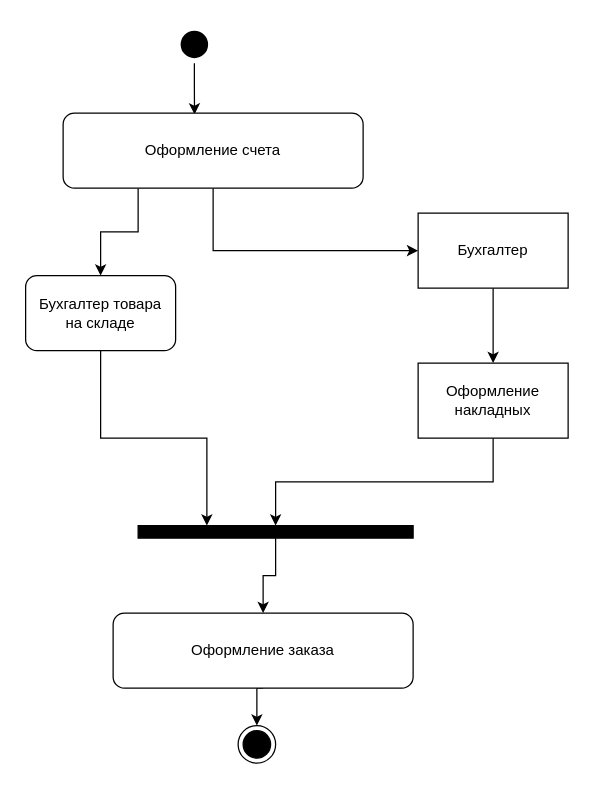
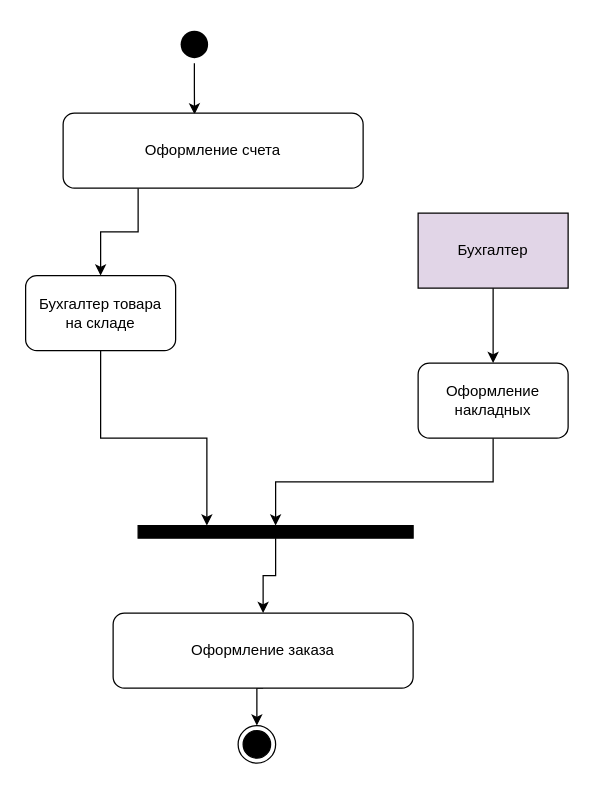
  <mxCell id="0" />
  <mxCell id="1" parent="0" />
  <mxCell id="2" style="edgeStyle=orthogonalEdgeStyle;rounded=0;orthogonalLoop=1;jettySize=auto;html=1;exitX=0.5;exitY=1;exitDx=0;exitDy=0;entryX=0.438;entryY=0.017;entryDx=0;entryDy=0;entryPerimeter=0;" edge="1" parent="1" source="3" target="8"><mxGeometry relative="1" as="geometry" /></mxCell>
  <mxCell id="3" value="" style="ellipse;html=1;shape=endState;fillColor=#000000;strokeColor=none;" vertex="1" parent="1"><mxGeometry x="140" y="20" width="30" height="30" as="geometry" /></mxCell>
  <mxCell id="4" value="" style="ellipse;html=1;shape=endState;fillColor=#000000;strokeColor=default;" vertex="1" parent="1"><mxGeometry x="190" y="580" width="30" height="30" as="geometry" /></mxCell>
- <mxCell id="5" style="edgeStyle=orthogonalEdgeStyle;rounded=0;orthogonalLoop=1;jettySize=auto;html=1;exitX=0.5;exitY=1;exitDx=0;exitDy=0;entryX=0;entryY=0.5;entryDx=0;entryDy=0;" edge="1" parent="1" source="8" target="10"><mxGeometry relative="1" as="geometry" /></mxCell>
  <mxCell id="6" style="edgeStyle=orthogonalEdgeStyle;rounded=0;orthogonalLoop=1;jettySize=auto;html=1;exitX=0.5;exitY=1;exitDx=0;exitDy=0;entryX=0.25;entryY=0;entryDx=0;entryDy=0;" edge="1" parent="1" source="17" target="14"><mxGeometry relative="1" as="geometry" /></mxCell>
  <mxCell id="7" style="edgeStyle=orthogonalEdgeStyle;rounded=0;orthogonalLoop=1;jettySize=auto;html=1;exitX=0.25;exitY=1;exitDx=0;exitDy=0;entryX=0.5;entryY=0;entryDx=0;entryDy=0;" edge="1" parent="1" source="8" target="17"><mxGeometry relative="1" as="geometry" /></mxCell>
  <mxCell id="8" value="Оформление счета" style="rounded=1;whiteSpace=wrap;html=1;strokeColor=default;" vertex="1" parent="1"><mxGeometry x="50" y="90" width="240" height="60" as="geometry" /></mxCell>
  <mxCell id="9" style="edgeStyle=orthogonalEdgeStyle;rounded=0;orthogonalLoop=1;jettySize=auto;html=1;exitX=0.5;exitY=1;exitDx=0;exitDy=0;entryX=0.5;entryY=0;entryDx=0;entryDy=0;" edge="1" parent="1" source="10" target="12"><mxGeometry relative="1" as="geometry" /></mxCell>
- <mxCell id="10" value="Бухгалтер" style="rounded=0;whiteSpace=wrap;html=1;strokeColor=default;" vertex="1" parent="1"><mxGeometry x="334" y="170" width="120" height="60" as="geometry" /></mxCell>
+ <mxCell id="10" value="Бухгалтер" style="rounded=0;whiteSpace=wrap;html=1;strokeColor=default;fillColor=#e1d5e7;" vertex="1" parent="1"><mxGeometry x="334" y="170" width="120" height="60" as="geometry" /></mxCell>
  <mxCell id="11" style="edgeStyle=orthogonalEdgeStyle;rounded=0;orthogonalLoop=1;jettySize=auto;html=1;exitX=0.5;exitY=1;exitDx=0;exitDy=0;" edge="1" parent="1" source="12" target="14"><mxGeometry relative="1" as="geometry" /></mxCell>
- <mxCell id="12" value="Оформление накладных" style="whiteSpace=wrap;html=1;strokeColor=default;rounded=0;" vertex="1" parent="1"><mxGeometry x="334" y="290" width="120" height="60" as="geometry" /></mxCell>
+ <mxCell id="12" value="Оформление накладных" style="rounded=1;whiteSpace=wrap;html=1;strokeColor=default;" vertex="1" parent="1"><mxGeometry x="334" y="290" width="120" height="60" as="geometry" /></mxCell>
  <mxCell id="13" style="edgeStyle=orthogonalEdgeStyle;rounded=0;orthogonalLoop=1;jettySize=auto;html=1;exitX=0.5;exitY=1;exitDx=0;exitDy=0;entryX=0.5;entryY=0;entryDx=0;entryDy=0;" edge="1" parent="1" source="14" target="16"><mxGeometry relative="1" as="geometry" /></mxCell>
  <mxCell id="14" value="" style="rounded=0;whiteSpace=wrap;html=1;strokeColor=default;fillColor=#000000;" vertex="1" parent="1"><mxGeometry x="110" y="420" width="220" height="10" as="geometry" /></mxCell>
  <mxCell id="15" style="edgeStyle=orthogonalEdgeStyle;rounded=0;orthogonalLoop=1;jettySize=auto;html=1;exitX=0.5;exitY=1;exitDx=0;exitDy=0;entryX=0.5;entryY=0;entryDx=0;entryDy=0;" edge="1" parent="1" source="16" target="4"><mxGeometry relative="1" as="geometry" /></mxCell>
  <mxCell id="16" value="Оформление заказа" style="rounded=1;whiteSpace=wrap;html=1;strokeColor=default;" vertex="1" parent="1"><mxGeometry x="90" y="490" width="240" height="60" as="geometry" /></mxCell>
  <mxCell id="17" value="Бухгалтер товара&lt;br&gt;на складе" style="rounded=1;whiteSpace=wrap;html=1;strokeColor=default;fillColor=#FFFFFF;" vertex="1" parent="1"><mxGeometry x="20" y="220" width="120" height="60" as="geometry" /></mxCell>
